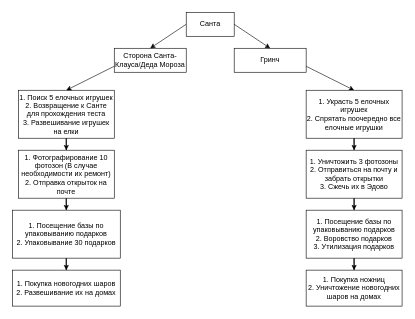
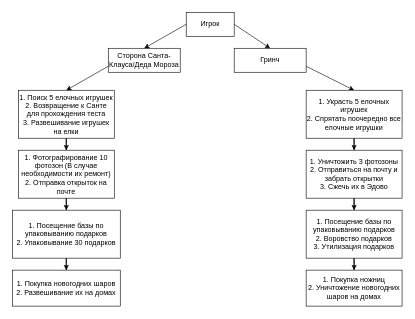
  <mxCell id="0" />
  <mxCell id="1" parent="0" />
  <mxCell id="2" value="" style="endArrow=classic;html=1;exitX=1;exitY=0.75;exitDx=0;exitDy=0;" parent="1" source="3" edge="1"><mxGeometry width="50" height="50" relative="1" as="geometry"><mxPoint x="510" y="150" as="sourcePoint" /><mxPoint x="590" y="150" as="targetPoint" /></mxGeometry></mxCell>
  <mxCell id="3" value="Гринч" style="rounded=0;whiteSpace=wrap;html=1;" parent="1" vertex="1"><mxGeometry x="390" y="80" width="120" height="40" as="geometry" /></mxCell>
- <mxCell id="4" value="Сторона Санта-Клауса/Деда Мороза" style="rounded=0;whiteSpace=wrap;html=1;" parent="1" vertex="1"><mxGeometry x="190" y="80" width="120" height="40" as="geometry" /></mxCell>
- <mxCell id="5" value="Санта" style="rounded=0;whiteSpace=wrap;html=1;" parent="1" vertex="1"><mxGeometry x="310" y="20" width="80" height="40" as="geometry" /></mxCell>
+ <mxCell id="4" value="Сторона Санта-Клауса/Деда Мороза" style="rounded=0;whiteSpace=wrap;html=1;" parent="1" vertex="1"><mxGeometry x="180" y="80" width="120" height="40" as="geometry" /></mxCell>
+ <mxCell id="5" value="Игрок" style="rounded=0;whiteSpace=wrap;html=1;" parent="1" vertex="1"><mxGeometry x="310" y="20" width="80" height="40" as="geometry" /></mxCell>
  <mxCell id="6" style="edgeStyle=orthogonalEdgeStyle;rounded=0;orthogonalLoop=1;jettySize=auto;html=1;entryX=0.5;entryY=0;entryDx=0;entryDy=0;" parent="1" source="7" target="9" edge="1"><mxGeometry relative="1" as="geometry" /></mxCell>
  <mxCell id="7" value="1. Поиск 5 елочных игрушек&lt;br&gt;2. Возвращение к Санте для прохождения теста&lt;br&gt;3. Развешивание игрушек на елки" style="rounded=0;whiteSpace=wrap;html=1;" parent="1" vertex="1"><mxGeometry x="30" y="150" width="160" height="80" as="geometry" /></mxCell>
  <mxCell id="8" style="edgeStyle=orthogonalEdgeStyle;rounded=0;orthogonalLoop=1;jettySize=auto;html=1;entryX=0.5;entryY=0;entryDx=0;entryDy=0;" parent="1" source="9" target="11" edge="1"><mxGeometry relative="1" as="geometry" /></mxCell>
  <mxCell id="9" value="1. Фотографирование 10 фотозон (В случае необходимости их ремонт)&lt;br&gt;2. Отправка открыток на почте" style="rounded=0;whiteSpace=wrap;html=1;" parent="1" vertex="1"><mxGeometry x="30" y="250" width="160" height="80" as="geometry" /></mxCell>
  <mxCell id="10" style="edgeStyle=orthogonalEdgeStyle;rounded=0;orthogonalLoop=1;jettySize=auto;html=1;" parent="1" source="11" target="12" edge="1"><mxGeometry relative="1" as="geometry" /></mxCell>
  <mxCell id="11" value="1. Посещение базы по упаковыванию подарков&lt;br&gt;2. Упаковывание 30 подарков" style="rounded=0;whiteSpace=wrap;html=1;" parent="1" vertex="1"><mxGeometry x="20" y="350" width="180" height="80" as="geometry" /></mxCell>
  <mxCell id="12" value="1. Покупка новогодних шаров&lt;br&gt;2. Развешивание их на домах" style="rounded=0;whiteSpace=wrap;html=1;" parent="1" vertex="1"><mxGeometry x="20" y="450" width="180" height="60" as="geometry" /></mxCell>
  <mxCell id="13" style="edgeStyle=orthogonalEdgeStyle;rounded=0;orthogonalLoop=1;jettySize=auto;html=1;entryX=0.5;entryY=0;entryDx=0;entryDy=0;" parent="1" source="14" target="19" edge="1"><mxGeometry relative="1" as="geometry" /></mxCell>
  <mxCell id="14" value="1. Украсть 5 елочных игрушек&lt;br&gt;2. Спрятать поочередно все елочные игрушки" style="rounded=0;whiteSpace=wrap;html=1;" parent="1" vertex="1"><mxGeometry x="510" y="150" width="160" height="80" as="geometry" /></mxCell>
  <mxCell id="15" value="" style="endArrow=classic;html=1;entryX=0.5;entryY=0;entryDx=0;entryDy=0;exitX=0;exitY=0.75;exitDx=0;exitDy=0;" parent="1" source="4" target="7" edge="1"><mxGeometry width="50" height="50" relative="1" as="geometry"><mxPoint x="180" y="120" as="sourcePoint" /><mxPoint x="190" y="180" as="targetPoint" /></mxGeometry></mxCell>
  <mxCell id="16" value="" style="endArrow=classic;html=1;entryX=0.5;entryY=0;entryDx=0;entryDy=0;exitX=0;exitY=1;exitDx=0;exitDy=0;" parent="1" target="4" edge="1"><mxGeometry width="50" height="50" relative="1" as="geometry"><mxPoint x="310" y="40" as="sourcePoint" /><mxPoint x="280" y="70" as="targetPoint" /></mxGeometry></mxCell>
  <mxCell id="17" value="" style="endArrow=classic;html=1;exitX=1;exitY=0.5;exitDx=0;exitDy=0;exitPerimeter=0;" parent="1" source="5" edge="1"><mxGeometry width="50" height="50" relative="1" as="geometry"><mxPoint x="400" y="40" as="sourcePoint" /><mxPoint x="450" y="80" as="targetPoint" /></mxGeometry></mxCell>
  <mxCell id="18" value="" style="edgeStyle=orthogonalEdgeStyle;rounded=0;orthogonalLoop=1;jettySize=auto;html=1;" parent="1" source="19" target="21" edge="1"><mxGeometry relative="1" as="geometry" /></mxCell>
  <mxCell id="19" value="1. Уничтожить 3 фотозоны&lt;br&gt;2. Отправиться на почту и забрать открытки&lt;br&gt;3. Сжечь их в Эдово" style="rounded=0;whiteSpace=wrap;html=1;" parent="1" vertex="1"><mxGeometry x="510" y="250" width="160" height="80" as="geometry" /></mxCell>
  <mxCell id="20" style="edgeStyle=orthogonalEdgeStyle;rounded=0;orthogonalLoop=1;jettySize=auto;html=1;" edge="1" parent="1" source="21" target="22"><mxGeometry relative="1" as="geometry" /></mxCell>
  <mxCell id="21" value="1. Посещение базы по упаковыванию подарков&lt;br&gt;2. Воровство подарков&lt;br&gt;3. Утилизация подарков" style="rounded=0;whiteSpace=wrap;html=1;" parent="1" vertex="1"><mxGeometry x="510" y="350" width="160" height="80" as="geometry" /></mxCell>
  <mxCell id="22" value="1. Покупка ножниц&lt;br&gt;2. Уничтожение новогодних шаров на домах" style="rounded=0;whiteSpace=wrap;html=1;" vertex="1" parent="1"><mxGeometry x="510" y="450" width="160" height="60" as="geometry" /></mxCell>
